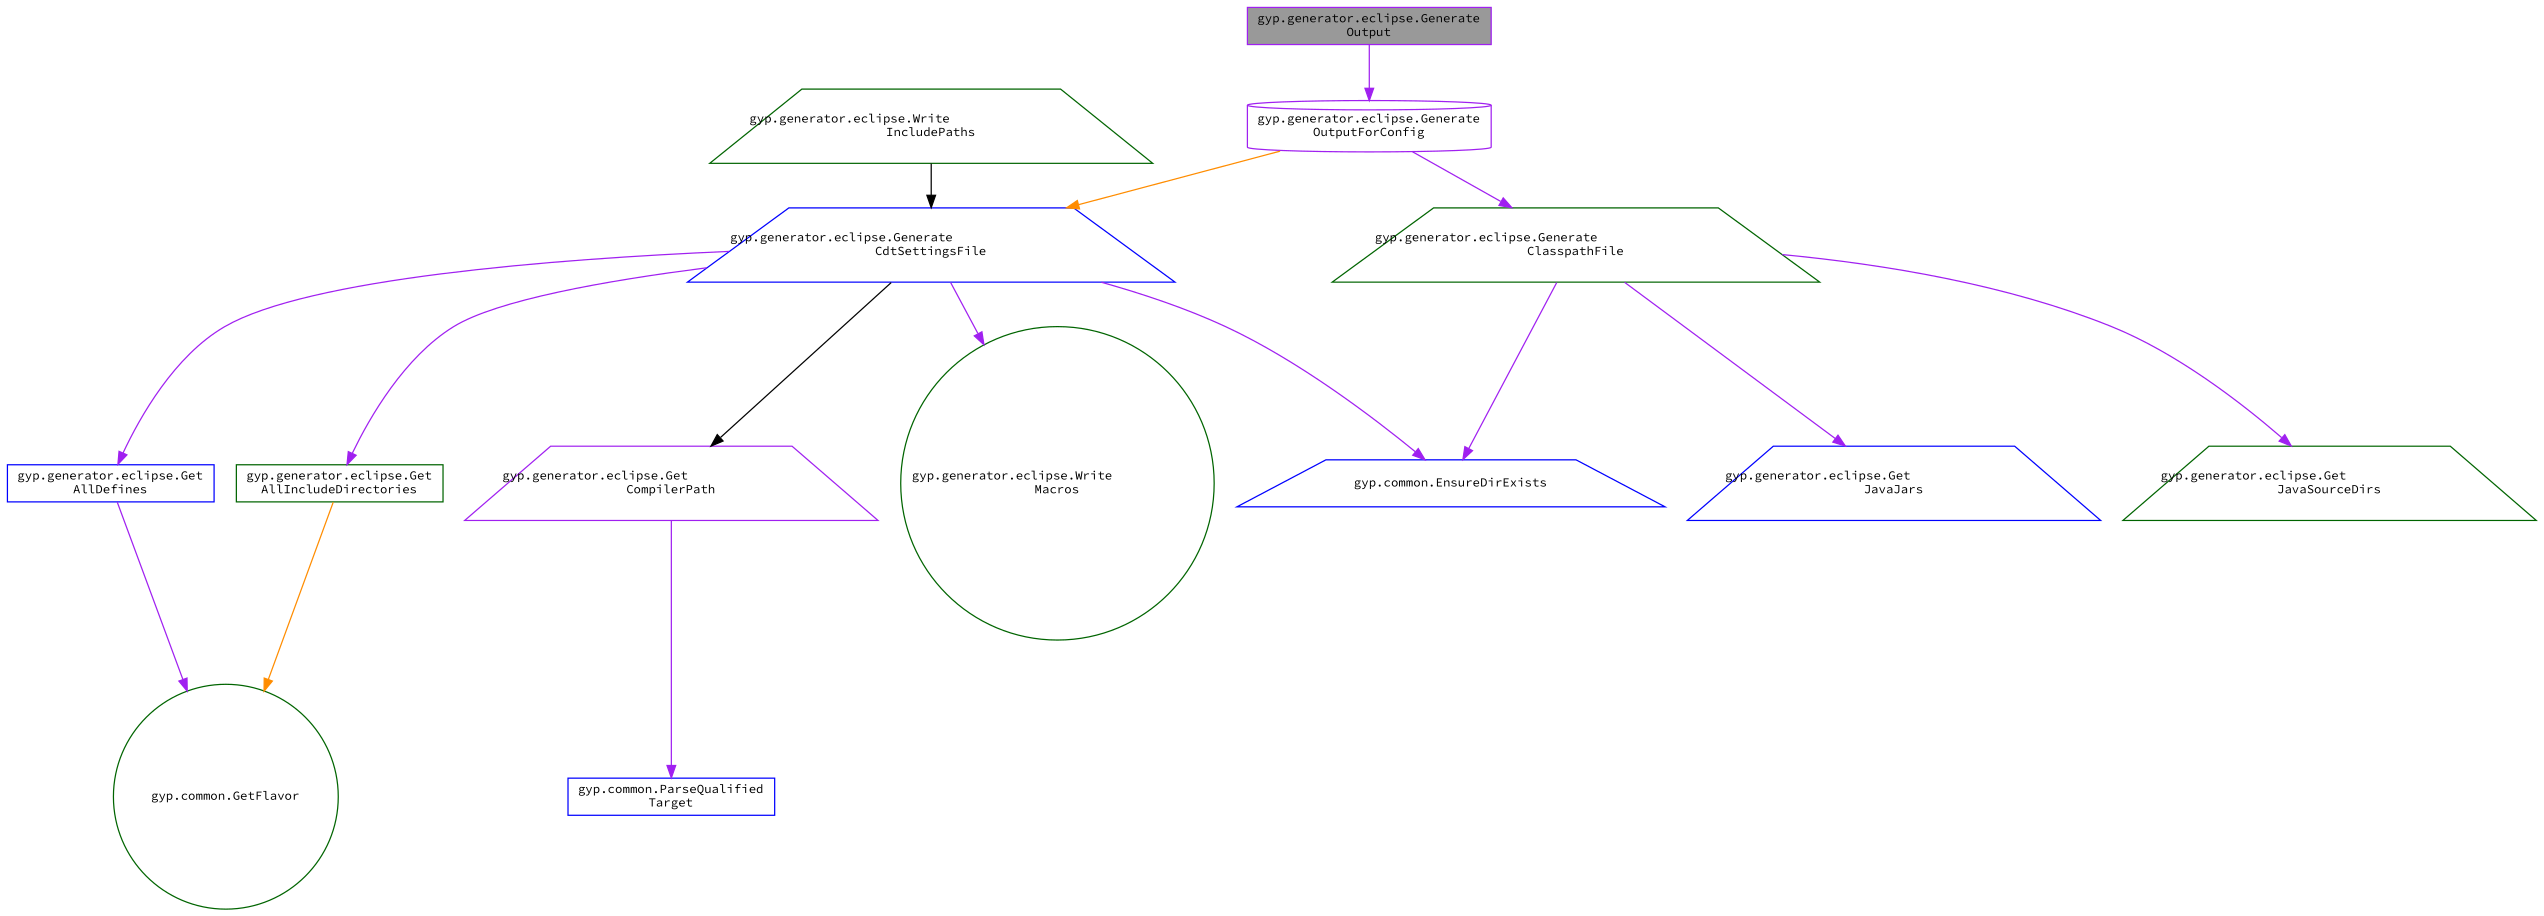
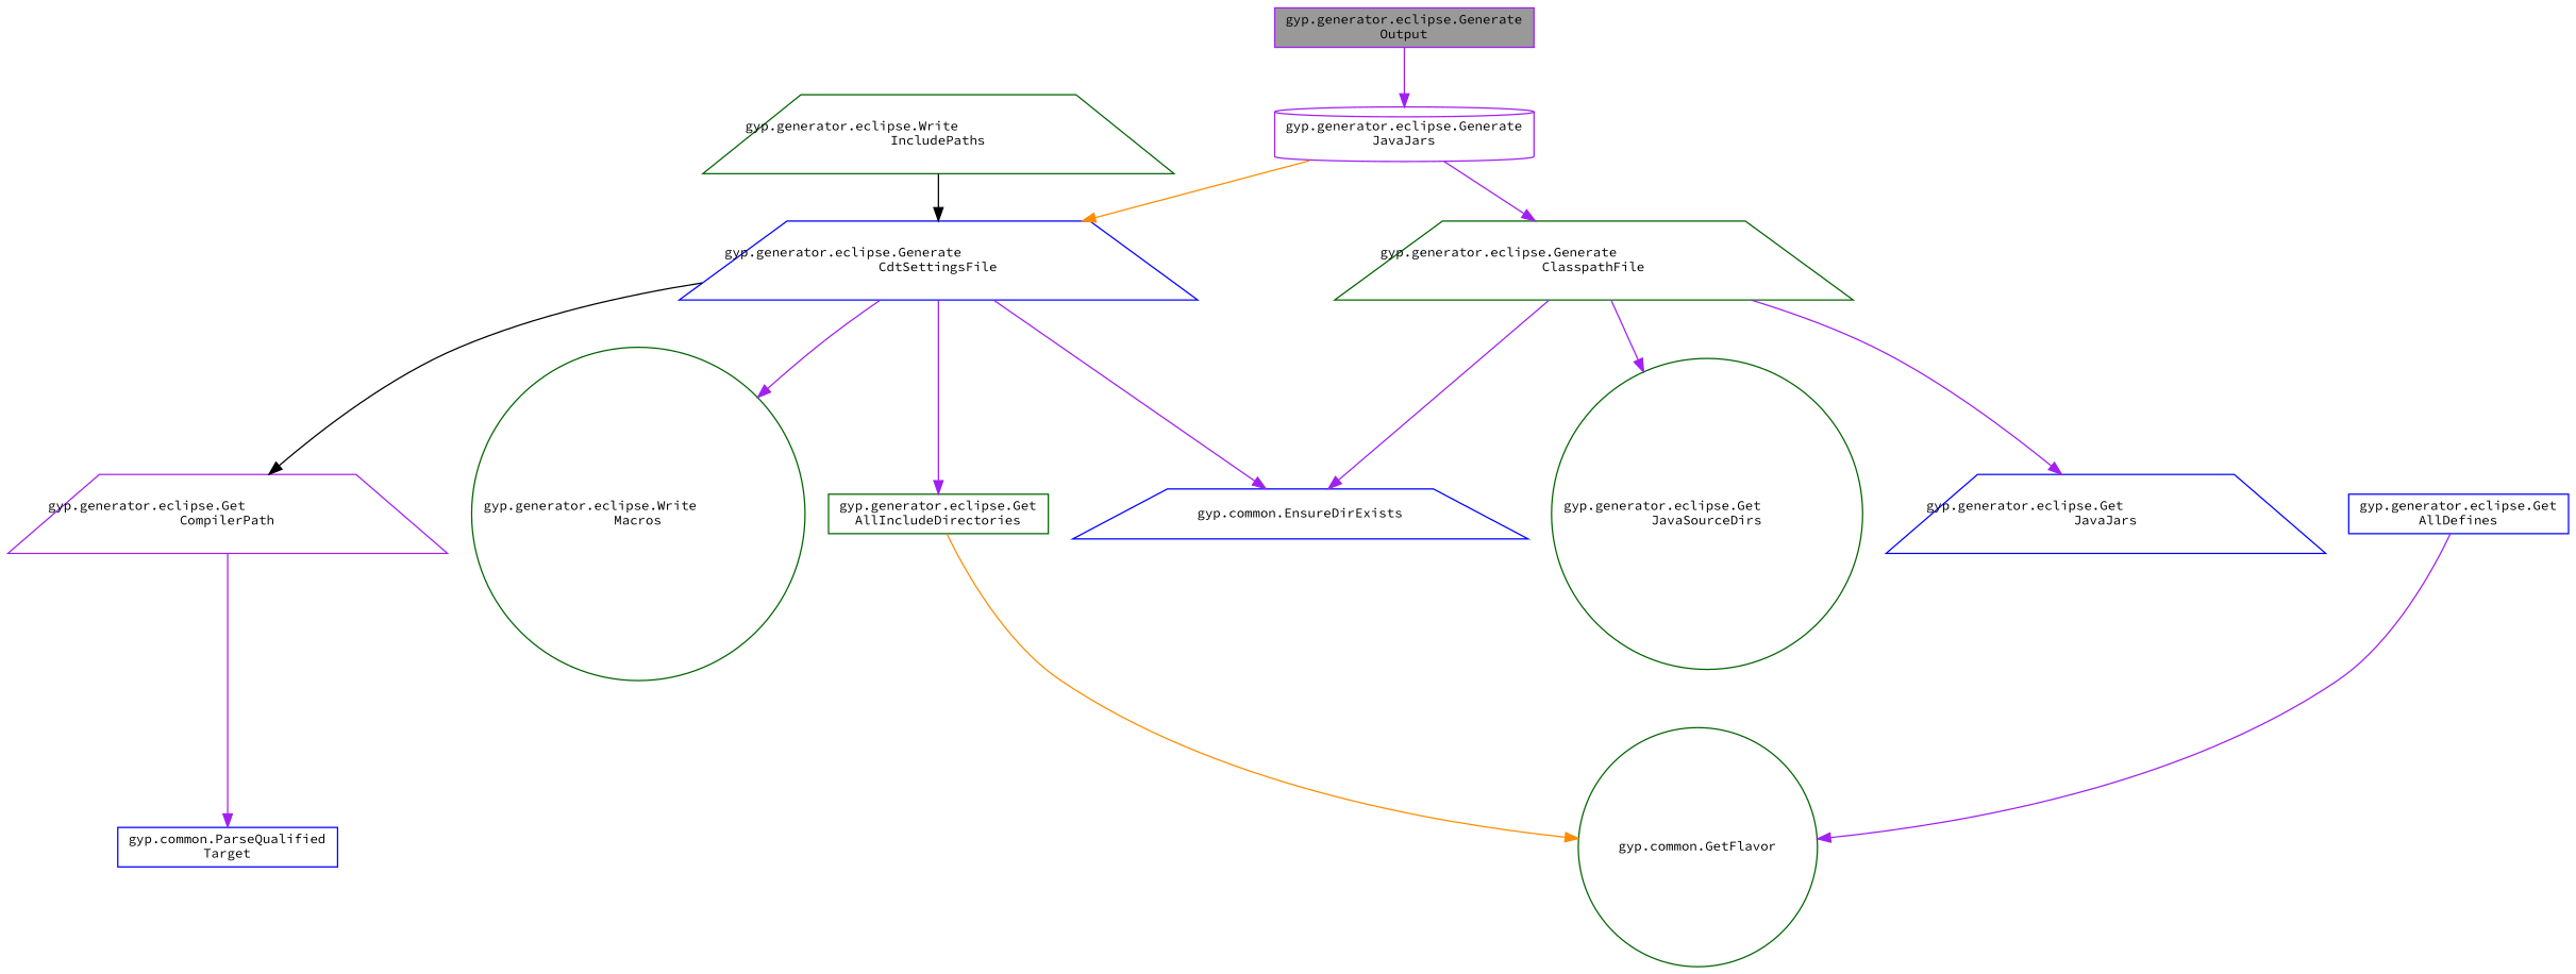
  digraph {
    fontname="Source Code Pro"
    rankdir=TB
    node [color=darkgreen fillcolor=white fontname="Source Code Pro" fontsize=10 shape=trapezium style=filled]
    edge [color=purple fontname="Source Code Pro" fontsize=10 labelfontname=Helvetica labelfontsize=10 style=solid]
    n1 [color=purple fillcolor=grey60 fontcolor=black height=0.2 label="gyp.generator.eclipse.Generate\lOutput" shape=box width=0.4]
-   n2 [color=purple height=0.2 label="gyp.generator.eclipse.Generate\lOutputForConfig" shape=cylinder width=0.4]
+   n2 [color=purple height=0.2 label="gyp.generator.eclipse.Generate\lJavaJars" shape=cylinder width=0.4]
    n3 [color=blue height=0.2 label="gyp.generator.eclipse.Generate\lCdtSettingsFile" width=0.4]
    n4 [height=0.2 label="gyp.generator.eclipse.Generate\lClasspathFile" width=0.4]
    n5 [color=blue height=0.2 label="gyp.common.EnsureDirExists" width=0.4]
    n6 [color=blue height=0.2 label="gyp.generator.eclipse.Get\lAllDefines" shape=box width=0.4]
    n7 [height=0.2 label="gyp.generator.eclipse.Get\lAllIncludeDirectories" shape=box width=0.4]
    n8 [color=purple height=0.2 label="gyp.generator.eclipse.Get\lCompilerPath" width=0.4]
    n9 [height=0.2 label="gyp.generator.eclipse.Write\lMacros" shape=circle width=0.4]
    n10 [color=blue height=0.2 label="gyp.generator.eclipse.Get\lJavaJars" width=0.4]
-   n11 [height=0.2 label="gyp.generator.eclipse.Get\lJavaSourceDirs" width=0.4]
+   n11 [height=0.2 label="gyp.generator.eclipse.Get\lJavaSourceDirs" shape=circle width=0.4]
    n12 [height=0.2 label="gyp.common.GetFlavor" shape=circle width=0.4]
    n13 [color=blue height=0.2 label="gyp.common.ParseQualified\lTarget" shape=box width=0.4]
    n14 [height=0.2 label="gyp.generator.eclipse.Write\lIncludePaths" width=0.4]
    n1 -> n2
    n2 -> n3 [color=darkorange]
    n2 -> n4
    n3 -> n5
-   n3 -> n6
    n3 -> n7
    n3 -> n8 [color=black]
    n3 -> n9
    n4 -> n5
    n4 -> n10
    n4 -> n11
    n6 -> n12
    n7 -> n12 [color=darkorange]
    n8 -> n13
    n14 -> n3 [color=black]
  }
